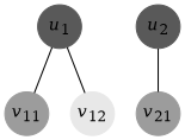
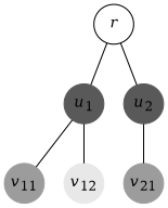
  graph {
    node [fixedsize=true shape=circle color=gray35 style=filled]
+   n1 [label=<<I>r</I>> color="" style=""]
    n2 [label=<<I>u</I><SUB>1</SUB>>]
    n3 [label=<<I>u</I><SUB>2</SUB>>]
    n4 [color=gray61 label=<<I>v</I><SUB>11</SUB>>]
    n5 [color=gray91 label=<<I>v</I><SUB>12</SUB>>]
    n6 [color=gray61 label=<<I>v</I><SUB>21</SUB>>]
+   n1 -- n2
+   n1 -- n3
    n2 -- n4
    n2 -- n5
    n3 -- n6
  }
